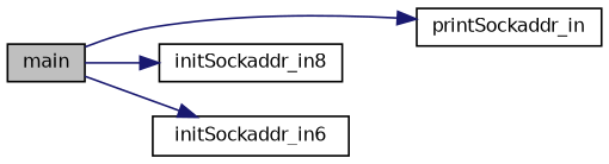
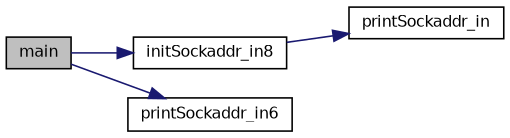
  digraph {
    rankdir=LR
    node [color=black fillcolor=white fontname=Helvetica fontsize=10 shape=record style=filled]
    edge [color=midnightblue fontname=Helvetica fontsize=10 labelfontname=Helvetica labelfontsize=10 style=solid]
    n1 [fillcolor=grey75 fontcolor=black height=0.2 label=main width=0.4]
    n2 [height=0.2 label=printSockaddr_in width=0.4]
    n3 [height=0.2 label=initSockaddr_in8 width=0.4]
-   n4 [height=0.2 label=initSockaddr_in6 width=0.4]
-   n1 -> n2
+   n4 [height=0.2 label=printSockaddr_in6 width=0.4]
+   n3 -> n2
    n1 -> n3
    n1 -> n4
  }
